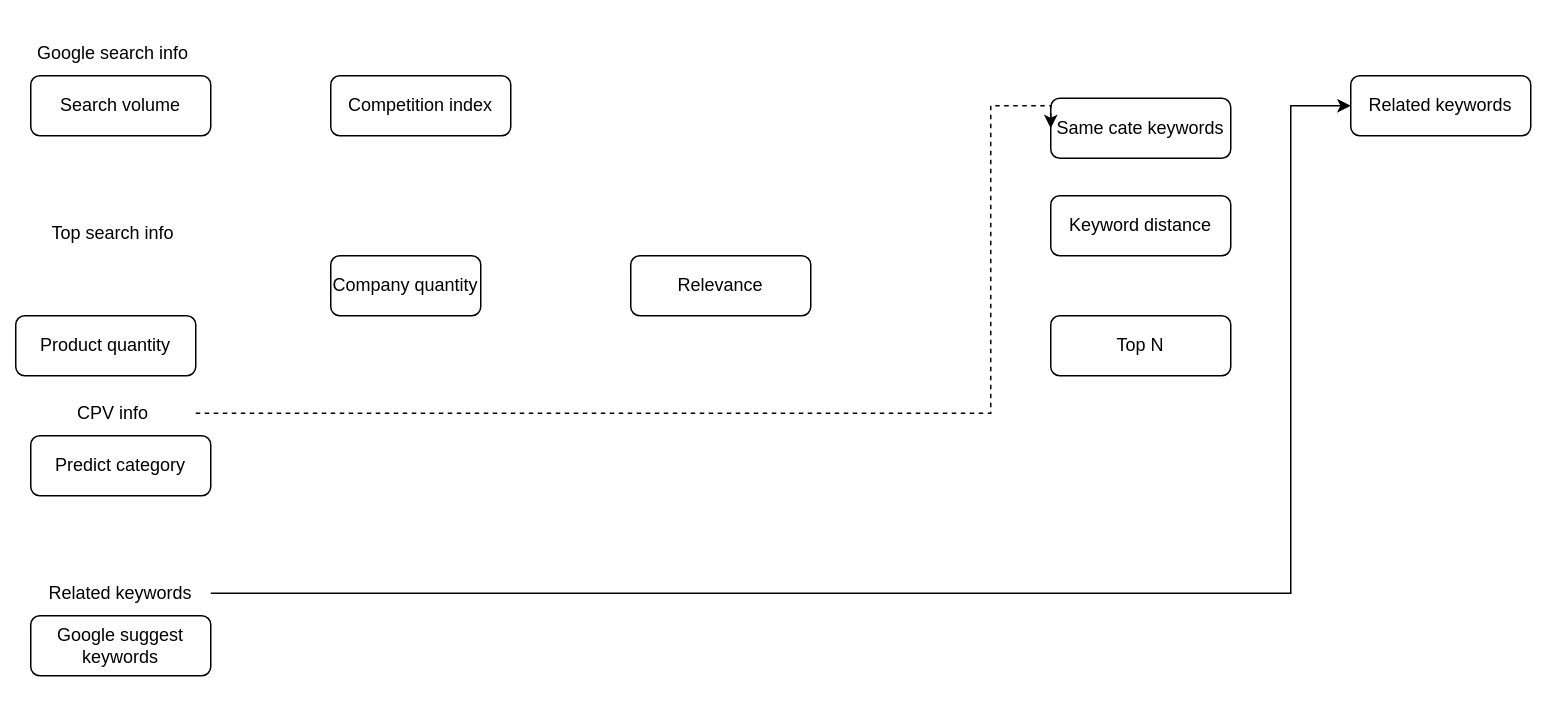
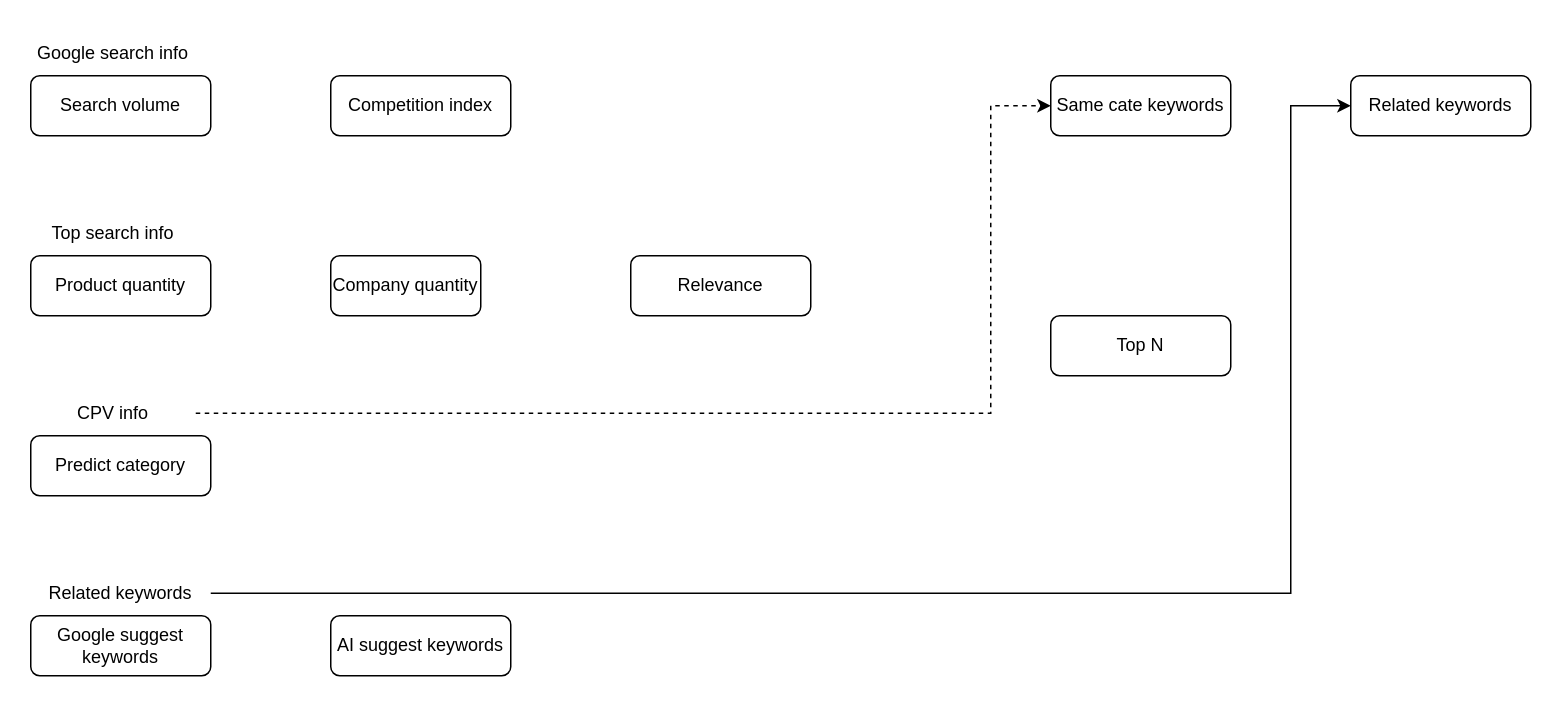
  <mxCell id="0" />
  <mxCell id="1" parent="0" />
  <mxCell id="2" value="Search volume" style="rounded=1;whiteSpace=wrap;html=1;" parent="1" vertex="1"><mxGeometry x="20" y="50" width="120" height="40" as="geometry" /></mxCell>
  <mxCell id="3" value="Google search info" style="text;html=1;align=center;verticalAlign=middle;whiteSpace=wrap;rounded=0;" parent="1" vertex="1"><mxGeometry x="20" y="20" width="110" height="30" as="geometry" /></mxCell>
  <mxCell id="4" value="Google suggest keywords" style="rounded=1;whiteSpace=wrap;html=1;" vertex="1" parent="1"><mxGeometry x="20" y="410" width="120" height="40" as="geometry" /></mxCell>
  <mxCell id="5" style="edgeStyle=orthogonalEdgeStyle;rounded=0;orthogonalLoop=1;jettySize=auto;html=1;exitX=1;exitY=0.5;exitDx=0;exitDy=0;entryX=0;entryY=0.5;entryDx=0;entryDy=0;" edge="1" parent="1" source="6" target="18"><mxGeometry relative="1" as="geometry"><Array as="points"><mxPoint x="860" y="395" /><mxPoint x="860" y="70" /></Array></mxGeometry></mxCell>
  <mxCell id="6" value="Related keywords" style="text;html=1;align=center;verticalAlign=middle;whiteSpace=wrap;rounded=0;" vertex="1" parent="1"><mxGeometry x="20" y="380" width="120" height="30" as="geometry" /></mxCell>
- <mxCell id="8" value="Same cate keywords" style="rounded=1;whiteSpace=wrap;html=1;" vertex="1" parent="1"><mxGeometry x="700" y="65" width="120" height="40" as="geometry" /></mxCell>
- <mxCell id="9" value="Keyword distance" style="rounded=1;whiteSpace=wrap;html=1;" vertex="1" parent="1"><mxGeometry x="700" y="130" width="120" height="40" as="geometry" /></mxCell>
+ <mxCell id="7" value="AI suggest keywords" style="rounded=1;whiteSpace=wrap;html=1;" vertex="1" parent="1"><mxGeometry x="220" y="410" width="120" height="40" as="geometry" /></mxCell>
+ <mxCell id="8" value="Same cate keywords" style="rounded=1;whiteSpace=wrap;html=1;" vertex="1" parent="1"><mxGeometry x="700" y="50" width="120" height="40" as="geometry" /></mxCell>
  <mxCell id="10" value="Competition index" style="rounded=1;whiteSpace=wrap;html=1;" vertex="1" parent="1"><mxGeometry x="220" y="50" width="120" height="40" as="geometry" /></mxCell>
  <mxCell id="11" value="Top search info" style="text;html=1;align=center;verticalAlign=middle;whiteSpace=wrap;rounded=0;" vertex="1" parent="1"><mxGeometry x="20" y="140" width="110" height="30" as="geometry" /></mxCell>
- <mxCell id="12" value="Product quantity" style="rounded=1;whiteSpace=wrap;html=1;" vertex="1" parent="1"><mxGeometry x="10" y="210" width="120" height="40" as="geometry" /></mxCell>
+ <mxCell id="12" value="Product quantity" style="rounded=1;whiteSpace=wrap;html=1;" vertex="1" parent="1"><mxGeometry x="20" y="170" width="120" height="40" as="geometry" /></mxCell>
  <mxCell id="13" value="Company quantity" style="rounded=1;whiteSpace=wrap;html=1;" vertex="1" parent="1"><mxGeometry x="220" y="170" width="100" height="40" as="geometry" /></mxCell>
  <mxCell id="14" value="Relevance" style="rounded=1;whiteSpace=wrap;html=1;" vertex="1" parent="1"><mxGeometry x="420" y="170" width="120" height="40" as="geometry" /></mxCell>
  <mxCell id="15" style="edgeStyle=orthogonalEdgeStyle;rounded=0;orthogonalLoop=1;jettySize=auto;html=1;exitX=1;exitY=0.5;exitDx=0;exitDy=0;entryX=0;entryY=0.5;entryDx=0;entryDy=0;dashed=1;" edge="1" parent="1" source="16" target="8"><mxGeometry relative="1" as="geometry"><Array as="points"><mxPoint x="660" y="275" /><mxPoint x="660" y="70" /></Array></mxGeometry></mxCell>
  <mxCell id="16" value="CPV info" style="text;html=1;align=center;verticalAlign=middle;whiteSpace=wrap;rounded=0;" vertex="1" parent="1"><mxGeometry x="20" y="260" width="110" height="30" as="geometry" /></mxCell>
  <mxCell id="17" value="Predict category" style="rounded=1;whiteSpace=wrap;html=1;" vertex="1" parent="1"><mxGeometry x="20" y="290" width="120" height="40" as="geometry" /></mxCell>
  <mxCell id="18" value="Related keywords" style="rounded=1;whiteSpace=wrap;html=1;" vertex="1" parent="1"><mxGeometry x="900" y="50" width="120" height="40" as="geometry" /></mxCell>
  <mxCell id="19" value="Top N" style="rounded=1;whiteSpace=wrap;html=1;" vertex="1" parent="1"><mxGeometry x="700" y="210" width="120" height="40" as="geometry" /></mxCell>
